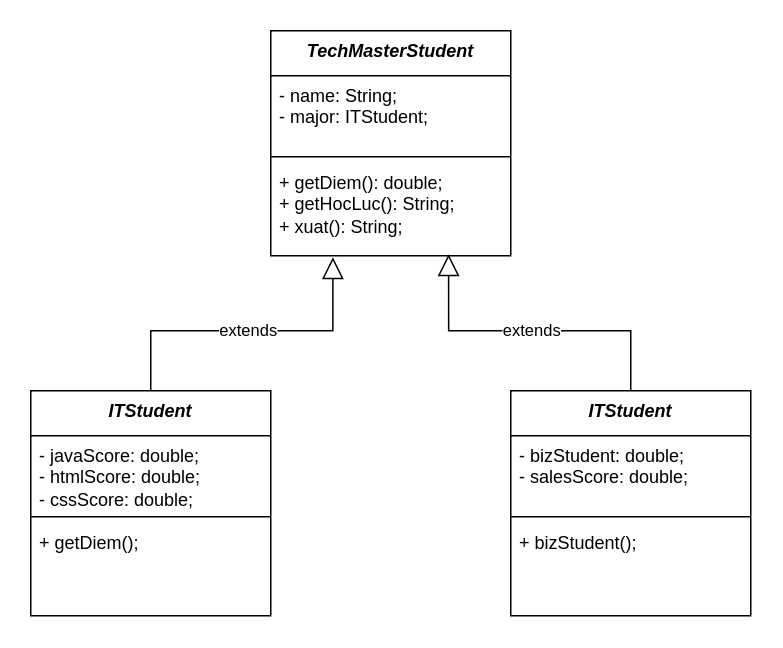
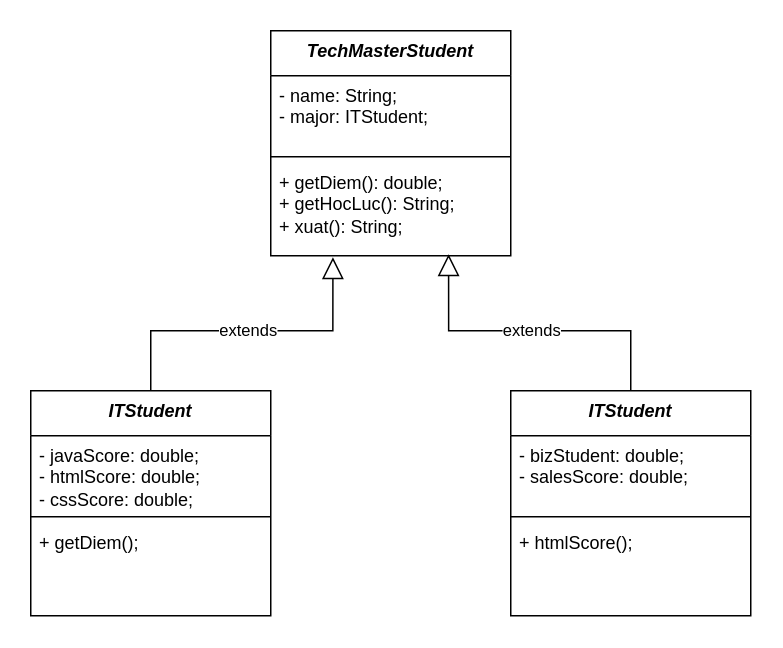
  <mxCell id="0" />
  <mxCell id="1" parent="0" />
  <mxCell id="2" value="&lt;i&gt;TechMasterStudent&lt;/i&gt;" style="swimlane;fontStyle=1;align=center;verticalAlign=top;childLayout=stackLayout;horizontal=1;startSize=30;horizontalStack=0;resizeParent=1;resizeParentMax=0;resizeLast=0;collapsible=1;marginBottom=0;whiteSpace=wrap;html=1;" vertex="1" parent="1"><mxGeometry x="180" y="20" width="160" height="150" as="geometry" /></mxCell>
  <mxCell id="3" value="- name: String;&lt;br&gt;- major: ITStudent;" style="text;strokeColor=none;fillColor=none;align=left;verticalAlign=top;spacingLeft=4;spacingRight=4;overflow=hidden;rotatable=0;points=[[0,0.5],[1,0.5]];portConstraint=eastwest;whiteSpace=wrap;html=1;" vertex="1" parent="2"><mxGeometry y="30" width="160" height="50" as="geometry" /></mxCell>
  <mxCell id="4" value="" style="line;strokeWidth=1;fillColor=none;align=left;verticalAlign=middle;spacingTop=-1;spacingLeft=3;spacingRight=3;rotatable=0;labelPosition=right;points=[];portConstraint=eastwest;strokeColor=inherit;" vertex="1" parent="2"><mxGeometry y="80" width="160" height="8" as="geometry" /></mxCell>
  <mxCell id="5" value="+ getDiem(): double;&lt;br&gt;+ getHocLuc(): String;&lt;br&gt;+ xuat(): String;" style="text;strokeColor=none;fillColor=none;align=left;verticalAlign=top;spacingLeft=4;spacingRight=4;overflow=hidden;rotatable=0;points=[[0,0.5],[1,0.5]];portConstraint=eastwest;whiteSpace=wrap;html=1;" vertex="1" parent="2"><mxGeometry y="88" width="160" height="62" as="geometry" /></mxCell>
  <mxCell id="6" value="extends" style="edgeStyle=orthogonalEdgeStyle;orthogonalLoop=1;jettySize=auto;html=1;entryX=0.259;entryY=1.016;entryDx=0;entryDy=0;entryPerimeter=0;endArrow=block;endFill=0;strokeWidth=1;rounded=0;endSize=12;" edge="1" parent="1" source="7" target="5"><mxGeometry relative="1" as="geometry" /></mxCell>
  <mxCell id="7" value="&lt;i&gt;ITStudent&lt;/i&gt;" style="swimlane;fontStyle=1;align=center;verticalAlign=top;childLayout=stackLayout;horizontal=1;startSize=30;horizontalStack=0;resizeParent=1;resizeParentMax=0;resizeLast=0;collapsible=1;marginBottom=0;whiteSpace=wrap;html=1;" vertex="1" parent="1"><mxGeometry x="20" y="260" width="160" height="150" as="geometry" /></mxCell>
  <mxCell id="8" value="- javaScore: double;&lt;br&gt;- htmlScore: double;&lt;br&gt;- cssScore: double;" style="text;strokeColor=none;fillColor=none;align=left;verticalAlign=top;spacingLeft=4;spacingRight=4;overflow=hidden;rotatable=0;points=[[0,0.5],[1,0.5]];portConstraint=eastwest;whiteSpace=wrap;html=1;" vertex="1" parent="7"><mxGeometry y="30" width="160" height="50" as="geometry" /></mxCell>
  <mxCell id="9" value="" style="line;strokeWidth=1;fillColor=none;align=left;verticalAlign=middle;spacingTop=-1;spacingLeft=3;spacingRight=3;rotatable=0;labelPosition=right;points=[];portConstraint=eastwest;strokeColor=inherit;" vertex="1" parent="7"><mxGeometry y="80" width="160" height="8" as="geometry" /></mxCell>
  <mxCell id="10" value="+ getDiem();" style="text;strokeColor=none;fillColor=none;align=left;verticalAlign=top;spacingLeft=4;spacingRight=4;overflow=hidden;rotatable=0;points=[[0,0.5],[1,0.5]];portConstraint=eastwest;whiteSpace=wrap;html=1;" vertex="1" parent="7"><mxGeometry y="88" width="160" height="62" as="geometry" /></mxCell>
  <mxCell id="11" value="extends" style="edgeStyle=orthogonalEdgeStyle;rounded=0;orthogonalLoop=1;jettySize=auto;html=1;entryX=0.741;entryY=0.984;entryDx=0;entryDy=0;entryPerimeter=0;endArrow=block;endFill=0;strokeWidth=1;endSize=12;" edge="1" parent="1" source="12" target="5"><mxGeometry relative="1" as="geometry" /></mxCell>
  <mxCell id="12" value="&lt;i&gt;ITStudent&lt;/i&gt;" style="swimlane;fontStyle=1;align=center;verticalAlign=top;childLayout=stackLayout;horizontal=1;startSize=30;horizontalStack=0;resizeParent=1;resizeParentMax=0;resizeLast=0;collapsible=1;marginBottom=0;whiteSpace=wrap;html=1;" vertex="1" parent="1"><mxGeometry x="340" y="260" width="160" height="150" as="geometry" /></mxCell>
  <mxCell id="13" value="- bizStudent: double;&lt;br&gt;- salesScore: double;" style="text;strokeColor=none;fillColor=none;align=left;verticalAlign=top;spacingLeft=4;spacingRight=4;overflow=hidden;rotatable=0;points=[[0,0.5],[1,0.5]];portConstraint=eastwest;whiteSpace=wrap;html=1;" vertex="1" parent="12"><mxGeometry y="30" width="160" height="50" as="geometry" /></mxCell>
  <mxCell id="14" value="" style="line;strokeWidth=1;fillColor=none;align=left;verticalAlign=middle;spacingTop=-1;spacingLeft=3;spacingRight=3;rotatable=0;labelPosition=right;points=[];portConstraint=eastwest;strokeColor=inherit;" vertex="1" parent="12"><mxGeometry y="80" width="160" height="8" as="geometry" /></mxCell>
- <mxCell id="15" value="+ bizStudent();" style="text;strokeColor=none;fillColor=none;align=left;verticalAlign=top;spacingLeft=4;spacingRight=4;overflow=hidden;rotatable=0;points=[[0,0.5],[1,0.5]];portConstraint=eastwest;whiteSpace=wrap;html=1;" vertex="1" parent="12"><mxGeometry y="88" width="160" height="62" as="geometry" /></mxCell>
+ <mxCell id="15" value="+ htmlScore();" style="text;strokeColor=none;fillColor=none;align=left;verticalAlign=top;spacingLeft=4;spacingRight=4;overflow=hidden;rotatable=0;points=[[0,0.5],[1,0.5]];portConstraint=eastwest;whiteSpace=wrap;html=1;" vertex="1" parent="12"><mxGeometry y="88" width="160" height="62" as="geometry" /></mxCell>
